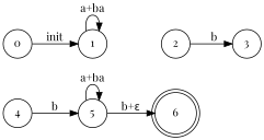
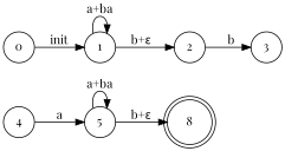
  digraph {
    fontname="Playfair Display"
    rankdir=LR
    node [fontname="Playfair Display" shape=circle]
    edge [fontname="Playfair Display"]
-   6 [shape=doublecircle]
+   6 [shape=doublecircle label=8]
    0
    1
    2
    3
    4
    5
    0 -> 1 [label=init]
    1 -> 1 [label="a+ba"]
+   1 -> 2 [label=<b+&epsilon;>]
    2 -> 3 [label=b]
-   4 -> 5 [label=b]
+   4 -> 5 [label=a]
    5 -> 6 [label=<b+&epsilon;>]
    5 -> 5 [label="a+ba"]
  }
